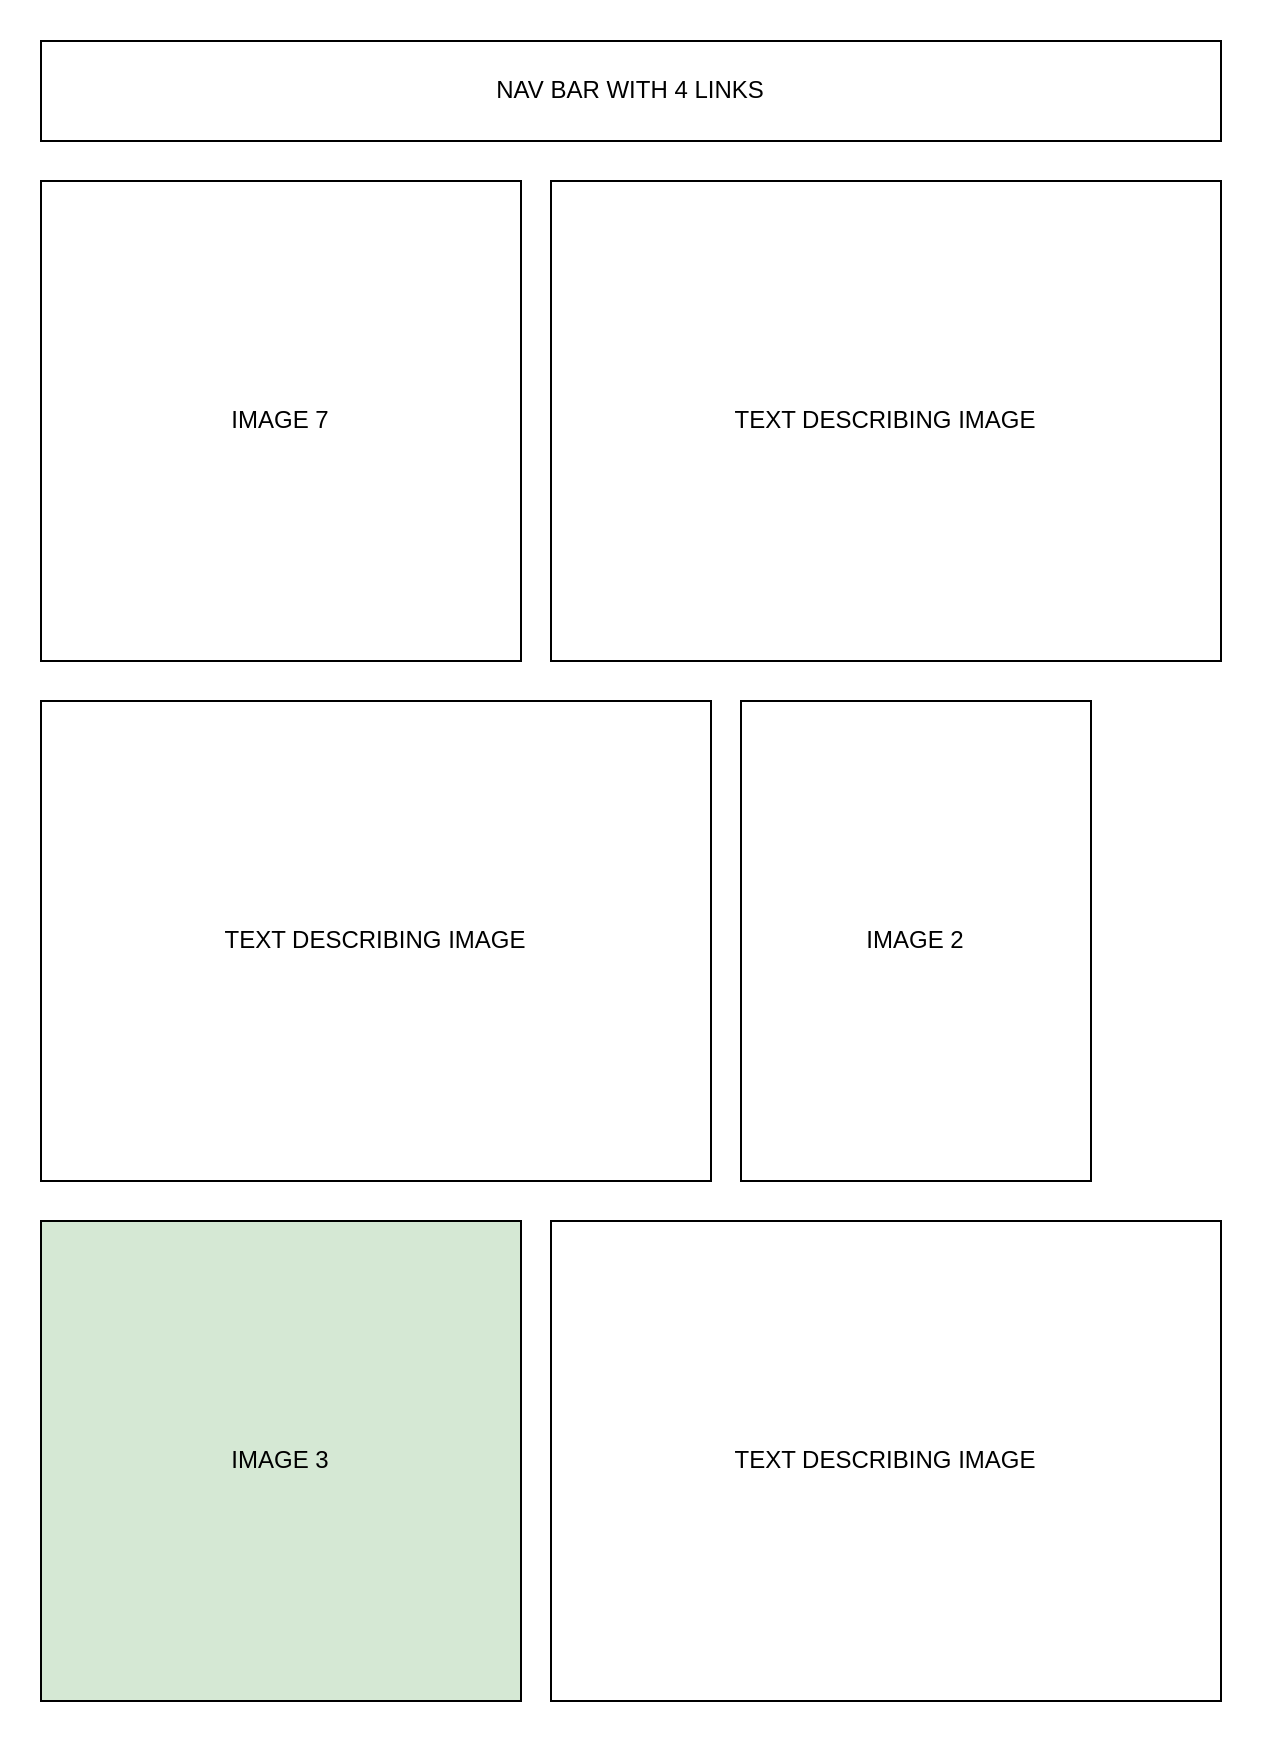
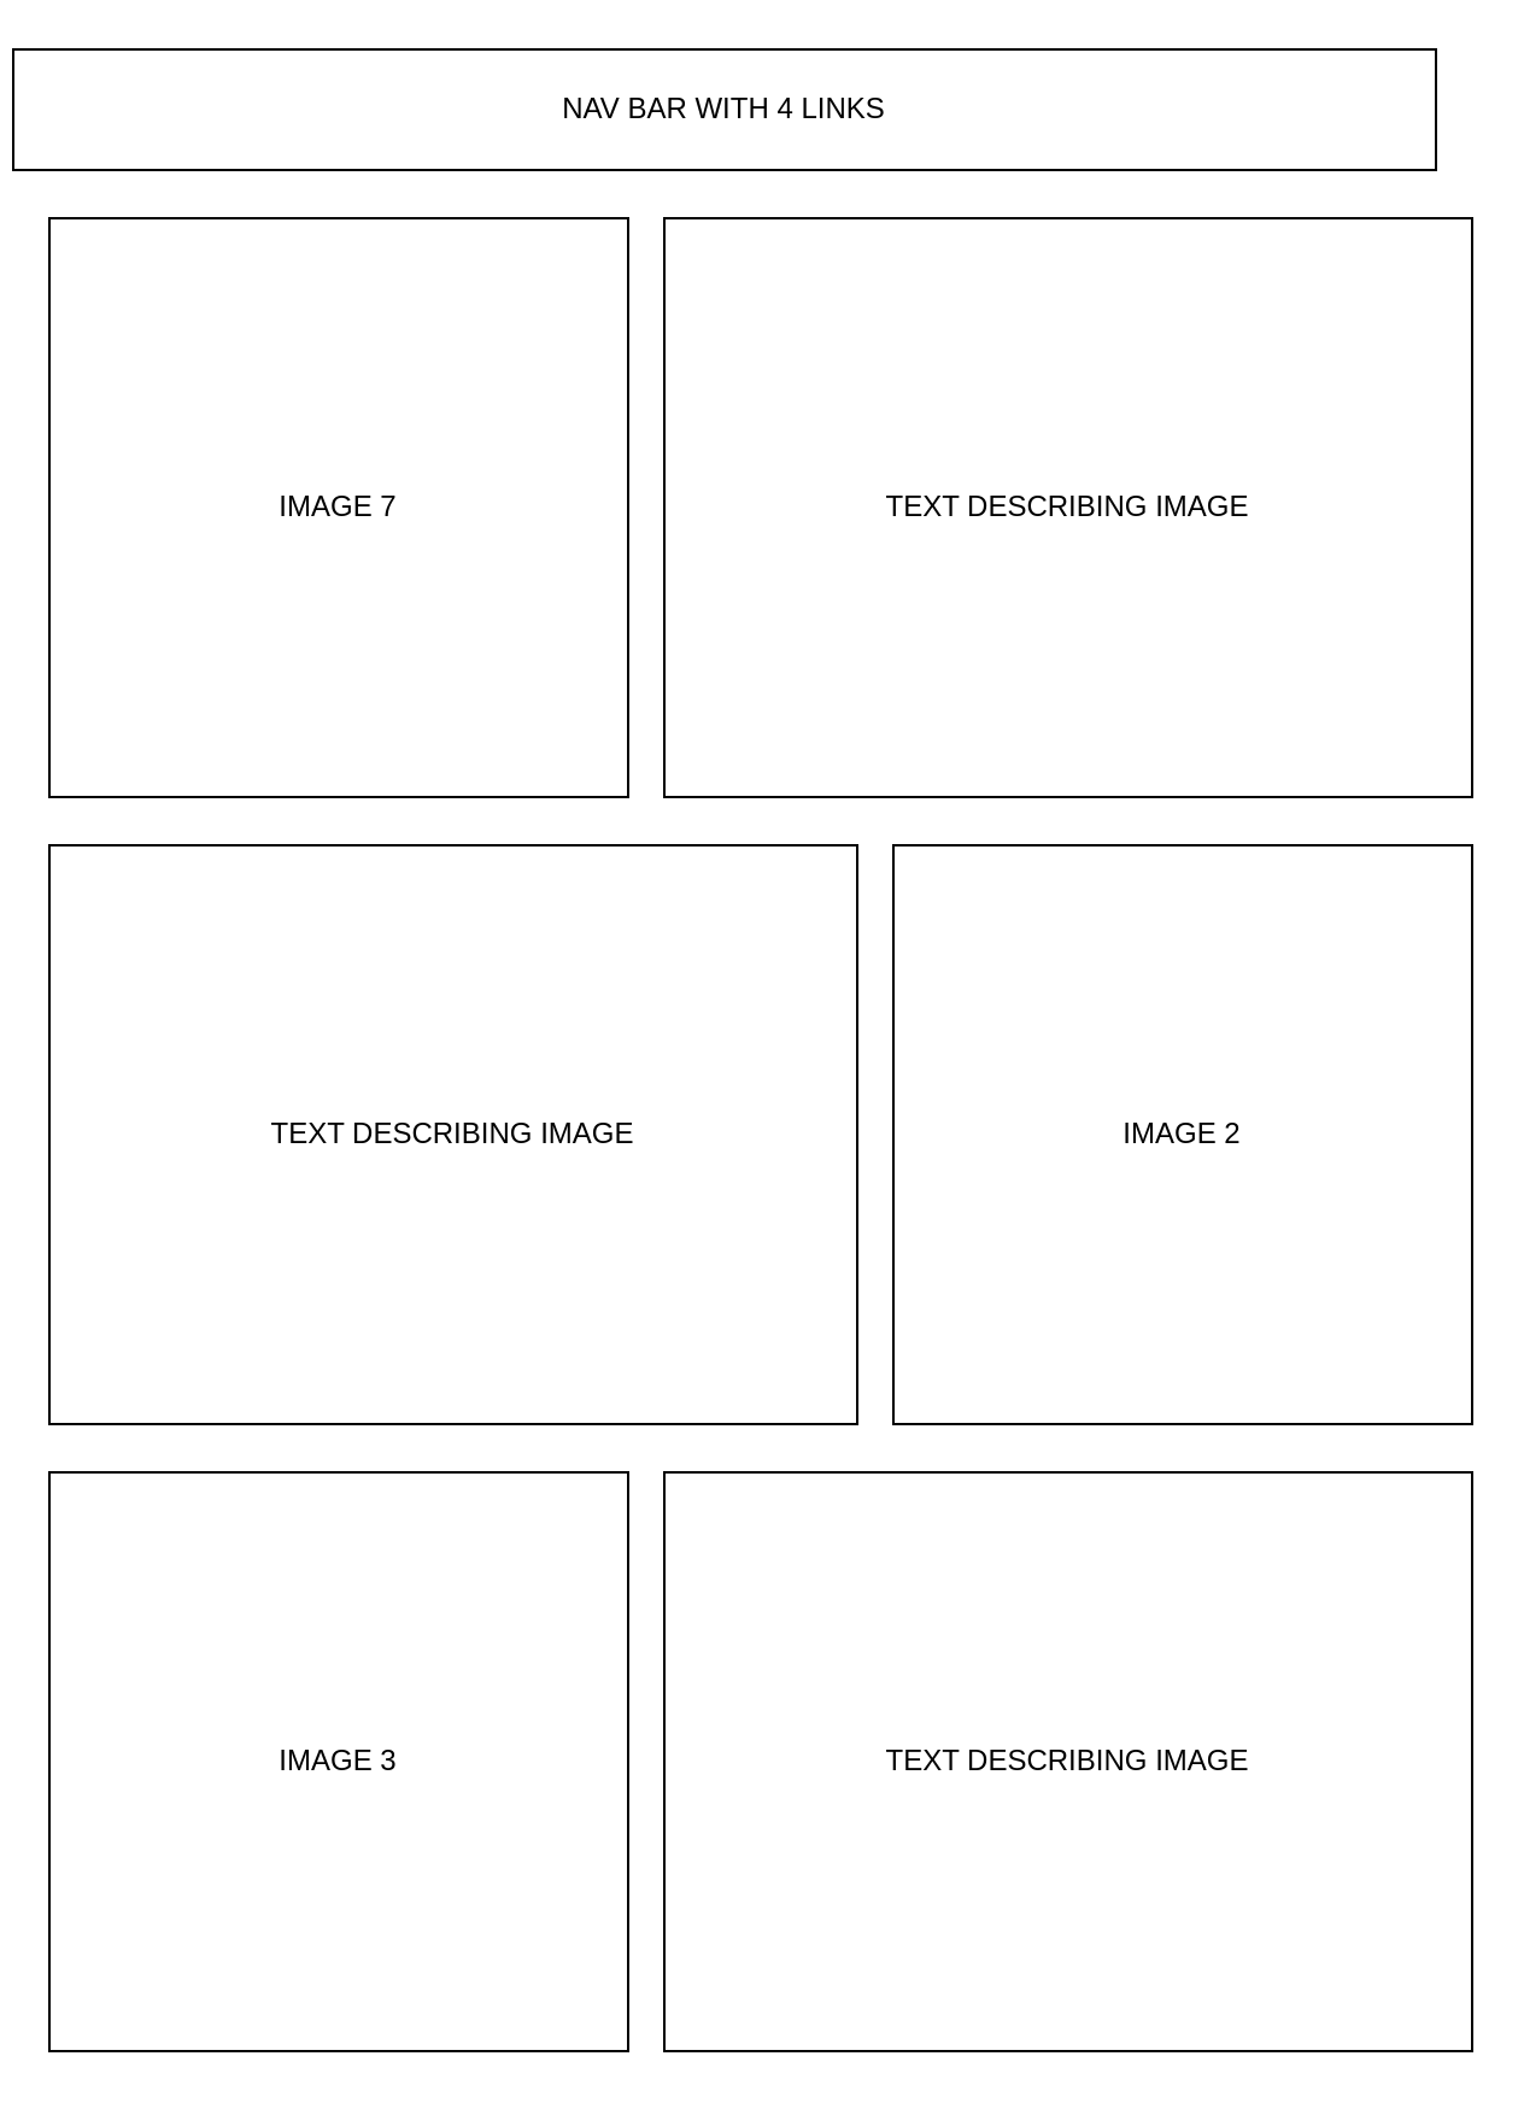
  <mxCell id="0" />
  <mxCell id="1" parent="0" />
- <mxCell id="2" value="NAV BAR WITH 4 LINKS" style="rounded=0;whiteSpace=wrap;html=1;" vertex="1" parent="1"><mxGeometry x="20" y="20" width="590" height="50" as="geometry" /></mxCell>
+ <mxCell id="2" value="NAV BAR WITH 4 LINKS" style="rounded=0;whiteSpace=wrap;html=1;" vertex="1" parent="1"><mxGeometry x="5" y="20" width="590" height="50" as="geometry" /></mxCell>
  <mxCell id="3" value="IMAGE 7" style="whiteSpace=wrap;html=1;aspect=fixed;" vertex="1" parent="1"><mxGeometry x="20" y="90" width="240" height="240" as="geometry" /></mxCell>
  <mxCell id="4" value="TEXT DESCRIBING IMAGE" style="rounded=0;whiteSpace=wrap;html=1;" vertex="1" parent="1"><mxGeometry x="275" y="90" width="335" height="240" as="geometry" /></mxCell>
- <mxCell id="5" value="IMAGE 2" style="whiteSpace=wrap;html=1;aspect=fixed;" vertex="1" parent="1"><mxGeometry x="370" y="350" width="175" height="240" as="geometry" /></mxCell>
+ <mxCell id="5" value="IMAGE 2" style="whiteSpace=wrap;html=1;aspect=fixed;" vertex="1" parent="1"><mxGeometry x="370" y="350" width="240" height="240" as="geometry" /></mxCell>
  <mxCell id="6" value="TEXT DESCRIBING IMAGE" style="rounded=0;whiteSpace=wrap;html=1;" vertex="1" parent="1"><mxGeometry x="20" y="350" width="335" height="240" as="geometry" /></mxCell>
- <mxCell id="7" value="IMAGE 3" style="whiteSpace=wrap;html=1;aspect=fixed;fillColor=#d5e8d4;" vertex="1" parent="1"><mxGeometry x="20" y="610" width="240" height="240" as="geometry" /></mxCell>
+ <mxCell id="7" value="IMAGE 3" style="whiteSpace=wrap;html=1;aspect=fixed;" vertex="1" parent="1"><mxGeometry x="20" y="610" width="240" height="240" as="geometry" /></mxCell>
  <mxCell id="8" value="TEXT DESCRIBING IMAGE" style="rounded=0;whiteSpace=wrap;html=1;" vertex="1" parent="1"><mxGeometry x="275" y="610" width="335" height="240" as="geometry" /></mxCell>
